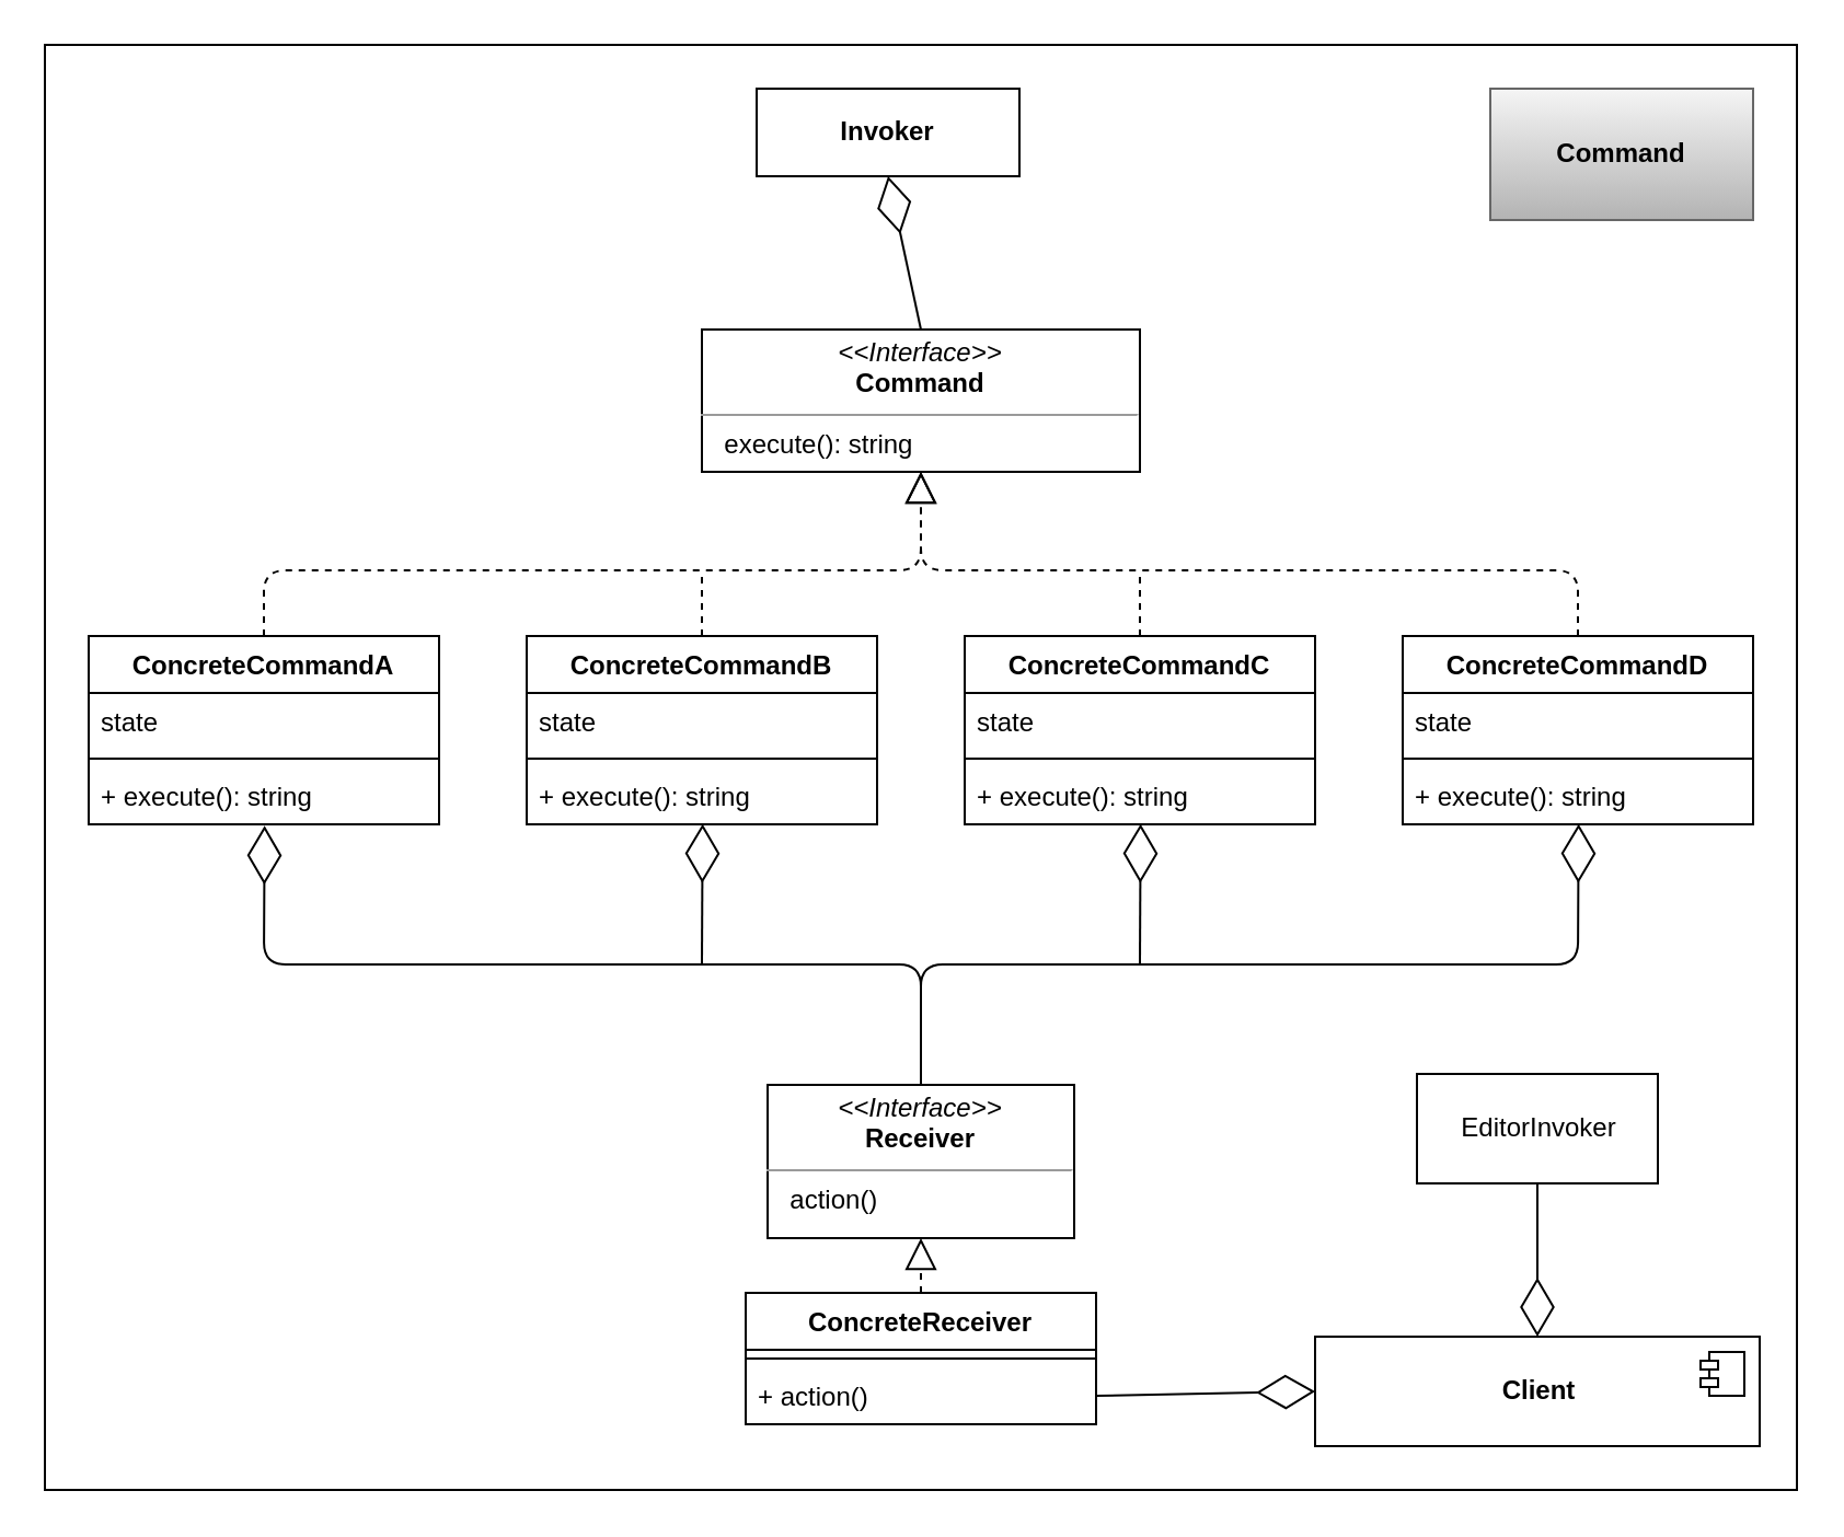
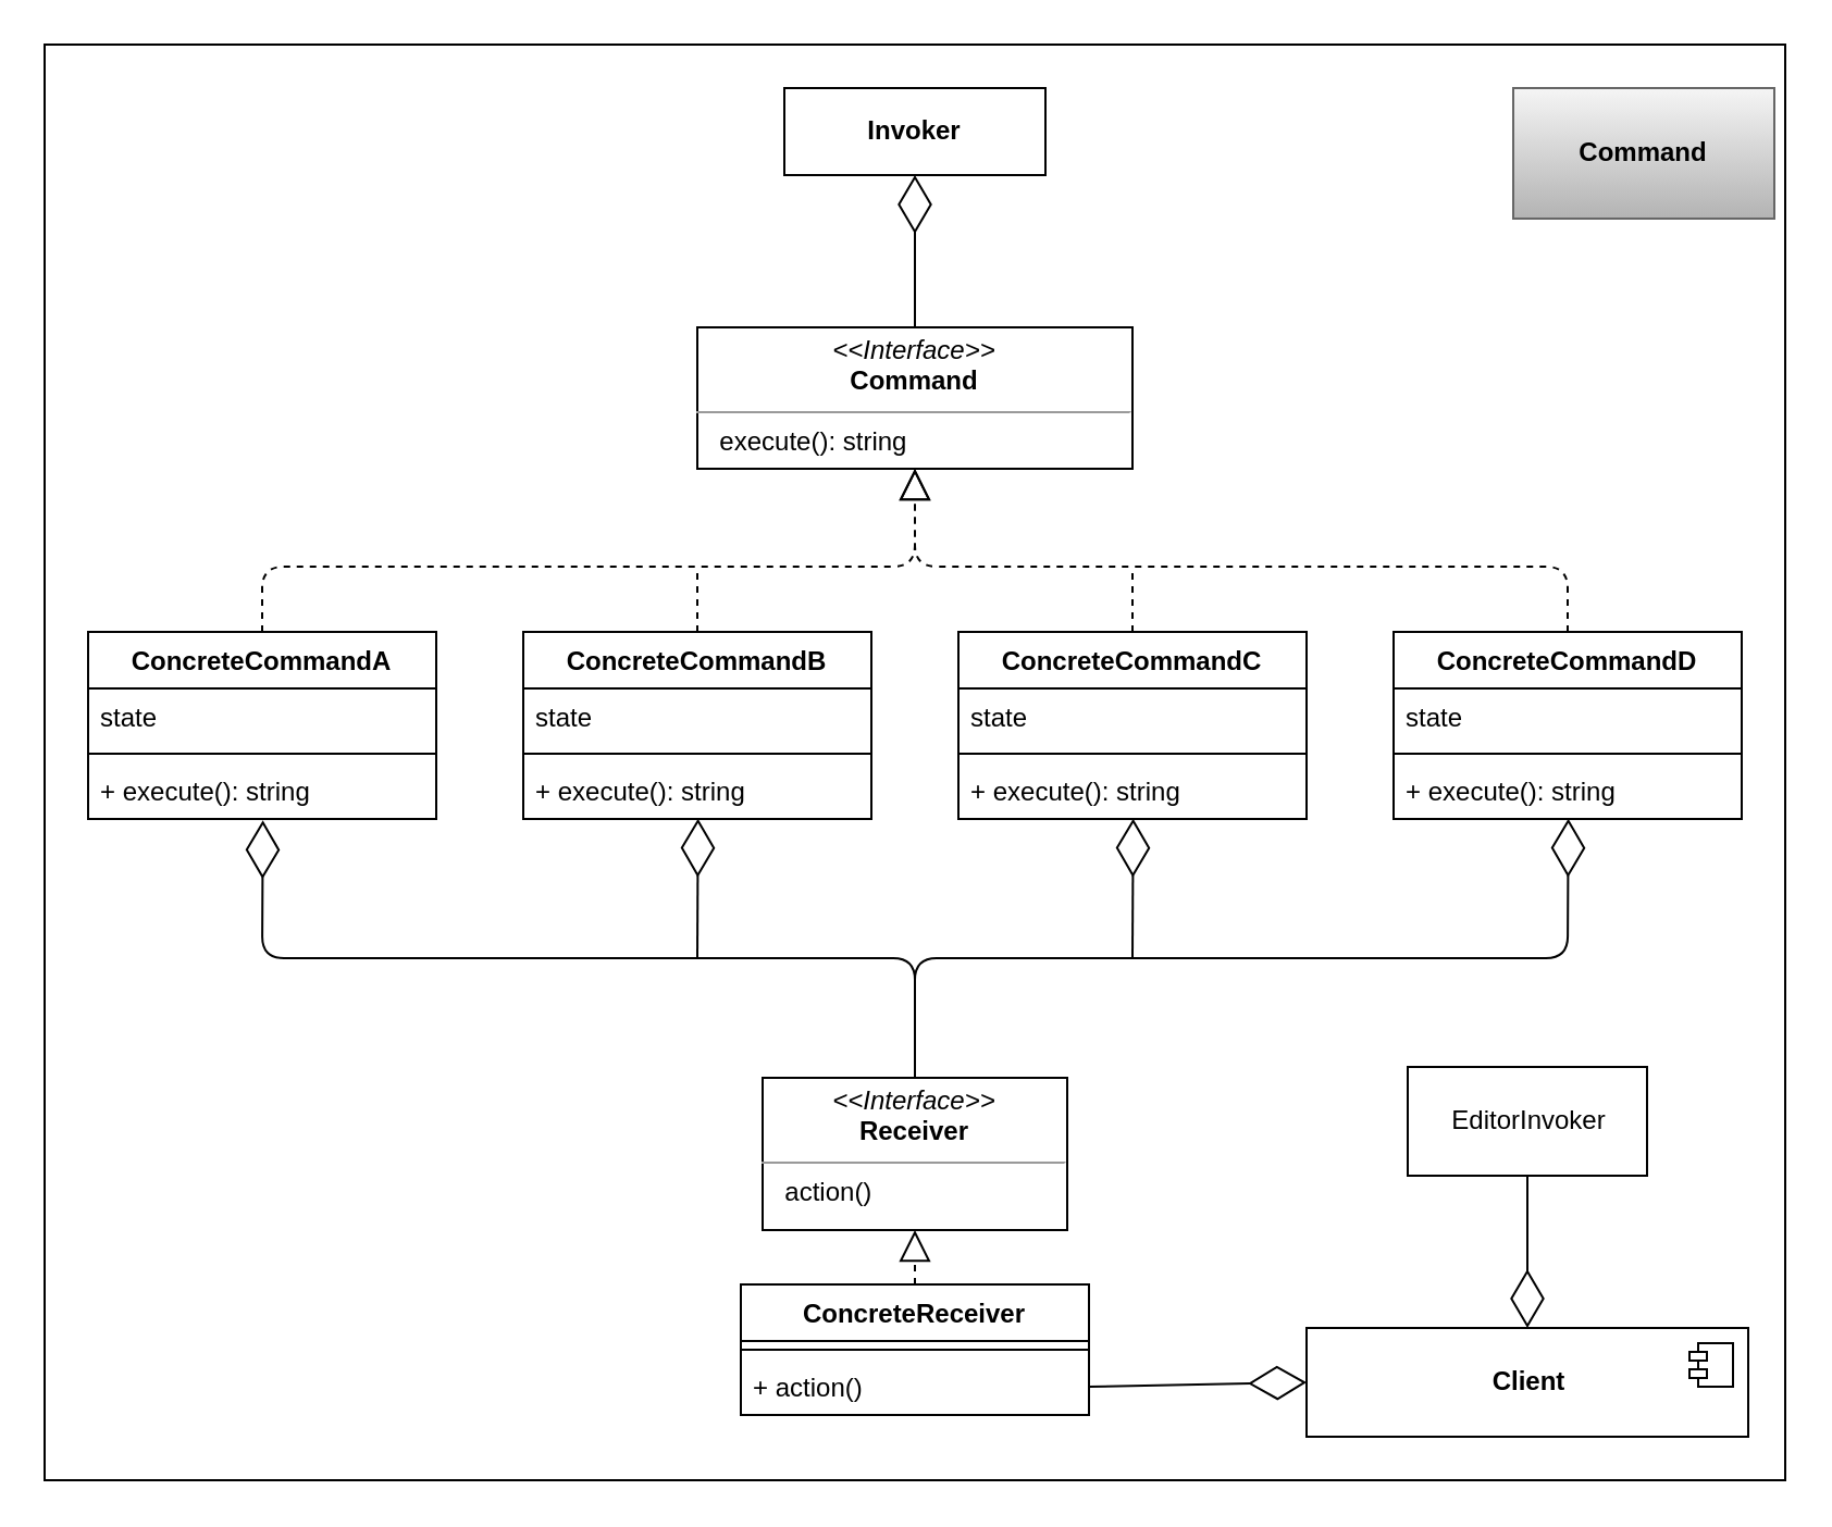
  <mxCell id="0" />
  <mxCell id="1" parent="0" />
  <mxCell id="2" value="" style="rounded=0;whiteSpace=wrap;html=1;" vertex="1" parent="1"><mxGeometry x="20" y="20" width="800" height="660" as="geometry" /></mxCell>
  <mxCell id="3" value="&lt;p style=&quot;margin: 0px ; margin-top: 4px ; text-align: center&quot;&gt;&lt;i&gt;&amp;lt;&amp;lt;Interface&amp;gt;&amp;gt;&lt;/i&gt;&lt;br&gt;&lt;b&gt;Command&lt;/b&gt;&lt;/p&gt;&lt;hr size=&quot;1&quot;&gt;&lt;p style=&quot;margin: 0px ; margin-left: 4px&quot;&gt;&amp;nbsp; execute(): string&lt;/p&gt;" style="verticalAlign=top;align=left;overflow=fill;fontSize=12;fontFamily=Helvetica;html=1;" parent="1" vertex="1"><mxGeometry x="320" y="150" width="200" height="65" as="geometry" /></mxCell>
  <mxCell id="4" value="ConcreteCommandB" style="swimlane;fontStyle=1;align=center;verticalAlign=top;childLayout=stackLayout;horizontal=1;startSize=26;horizontalStack=0;resizeParent=1;resizeParentMax=0;resizeLast=0;collapsible=1;marginBottom=0;" parent="1" vertex="1"><mxGeometry x="240" y="290" width="160" height="86" as="geometry" /></mxCell>
  <mxCell id="5" value="state" style="text;strokeColor=none;fillColor=none;align=left;verticalAlign=top;spacingLeft=4;spacingRight=4;overflow=hidden;rotatable=0;points=[[0,0.5],[1,0.5]];portConstraint=eastwest;" parent="4" vertex="1"><mxGeometry y="26" width="160" height="26" as="geometry" /></mxCell>
  <mxCell id="6" value="" style="line;strokeWidth=1;fillColor=none;align=left;verticalAlign=middle;spacingTop=-1;spacingLeft=3;spacingRight=3;rotatable=0;labelPosition=right;points=[];portConstraint=eastwest;" parent="4" vertex="1"><mxGeometry y="52" width="160" height="8" as="geometry" /></mxCell>
  <mxCell id="7" value="+ execute(): string" style="text;strokeColor=none;fillColor=none;align=left;verticalAlign=top;spacingLeft=4;spacingRight=4;overflow=hidden;rotatable=0;points=[[0,0.5],[1,0.5]];portConstraint=eastwest;" parent="4" vertex="1"><mxGeometry y="60" width="160" height="26" as="geometry" /></mxCell>
  <mxCell id="8" value="ConcreteCommandA" style="swimlane;fontStyle=1;align=center;verticalAlign=top;childLayout=stackLayout;horizontal=1;startSize=26;horizontalStack=0;resizeParent=1;resizeParentMax=0;resizeLast=0;collapsible=1;marginBottom=0;" parent="1" vertex="1"><mxGeometry x="40" y="290" width="160" height="86" as="geometry" /></mxCell>
  <mxCell id="9" value="state" style="text;strokeColor=none;fillColor=none;align=left;verticalAlign=top;spacingLeft=4;spacingRight=4;overflow=hidden;rotatable=0;points=[[0,0.5],[1,0.5]];portConstraint=eastwest;" parent="8" vertex="1"><mxGeometry y="26" width="160" height="26" as="geometry" /></mxCell>
  <mxCell id="10" value="" style="line;strokeWidth=1;fillColor=none;align=left;verticalAlign=middle;spacingTop=-1;spacingLeft=3;spacingRight=3;rotatable=0;labelPosition=right;points=[];portConstraint=eastwest;" parent="8" vertex="1"><mxGeometry y="52" width="160" height="8" as="geometry" /></mxCell>
  <mxCell id="11" value="+ execute(): string" style="text;strokeColor=none;fillColor=none;align=left;verticalAlign=top;spacingLeft=4;spacingRight=4;overflow=hidden;rotatable=0;points=[[0,0.5],[1,0.5]];portConstraint=eastwest;" parent="8" vertex="1"><mxGeometry y="60" width="160" height="26" as="geometry" /></mxCell>
  <mxCell id="12" value="ConcreteCommandC" style="swimlane;fontStyle=1;align=center;verticalAlign=top;childLayout=stackLayout;horizontal=1;startSize=26;horizontalStack=0;resizeParent=1;resizeParentMax=0;resizeLast=0;collapsible=1;marginBottom=0;" parent="1" vertex="1"><mxGeometry x="440" y="290" width="160" height="86" as="geometry" /></mxCell>
  <mxCell id="13" value="state" style="text;strokeColor=none;fillColor=none;align=left;verticalAlign=top;spacingLeft=4;spacingRight=4;overflow=hidden;rotatable=0;points=[[0,0.5],[1,0.5]];portConstraint=eastwest;" parent="12" vertex="1"><mxGeometry y="26" width="160" height="26" as="geometry" /></mxCell>
  <mxCell id="14" value="" style="line;strokeWidth=1;fillColor=none;align=left;verticalAlign=middle;spacingTop=-1;spacingLeft=3;spacingRight=3;rotatable=0;labelPosition=right;points=[];portConstraint=eastwest;" parent="12" vertex="1"><mxGeometry y="52" width="160" height="8" as="geometry" /></mxCell>
  <mxCell id="15" value="+ execute(): string" style="text;strokeColor=none;fillColor=none;align=left;verticalAlign=top;spacingLeft=4;spacingRight=4;overflow=hidden;rotatable=0;points=[[0,0.5],[1,0.5]];portConstraint=eastwest;" parent="12" vertex="1"><mxGeometry y="60" width="160" height="26" as="geometry" /></mxCell>
  <mxCell id="16" value="ConcreteCommandD" style="swimlane;fontStyle=1;align=center;verticalAlign=top;childLayout=stackLayout;horizontal=1;startSize=26;horizontalStack=0;resizeParent=1;resizeParentMax=0;resizeLast=0;collapsible=1;marginBottom=0;" parent="1" vertex="1"><mxGeometry x="640" y="290" width="160" height="86" as="geometry" /></mxCell>
  <mxCell id="17" value="state" style="text;strokeColor=none;fillColor=none;align=left;verticalAlign=top;spacingLeft=4;spacingRight=4;overflow=hidden;rotatable=0;points=[[0,0.5],[1,0.5]];portConstraint=eastwest;" parent="16" vertex="1"><mxGeometry y="26" width="160" height="26" as="geometry" /></mxCell>
  <mxCell id="18" value="" style="line;strokeWidth=1;fillColor=none;align=left;verticalAlign=middle;spacingTop=-1;spacingLeft=3;spacingRight=3;rotatable=0;labelPosition=right;points=[];portConstraint=eastwest;" parent="16" vertex="1"><mxGeometry y="52" width="160" height="8" as="geometry" /></mxCell>
  <mxCell id="19" value="+ execute(): string" style="text;strokeColor=none;fillColor=none;align=left;verticalAlign=top;spacingLeft=4;spacingRight=4;overflow=hidden;rotatable=0;points=[[0,0.5],[1,0.5]];portConstraint=eastwest;" parent="16" vertex="1"><mxGeometry y="60" width="160" height="26" as="geometry" /></mxCell>
  <mxCell id="20" value="" style="endArrow=block;dashed=1;endFill=0;endSize=12;html=1;entryX=0.5;entryY=1;entryDx=0;entryDy=0;exitX=0.5;exitY=0;exitDx=0;exitDy=0;" parent="1" source="8" target="3" edge="1"><mxGeometry width="160" relative="1" as="geometry"><mxPoint x="340" y="490" as="sourcePoint" /><mxPoint x="500" y="490" as="targetPoint" /><Array as="points"><mxPoint x="120" y="260" /><mxPoint x="420" y="260" /></Array></mxGeometry></mxCell>
  <mxCell id="21" value="" style="endArrow=block;dashed=1;endFill=0;endSize=12;html=1;exitX=0.5;exitY=0;exitDx=0;exitDy=0;entryX=0.5;entryY=1;entryDx=0;entryDy=0;" parent="1" source="16" target="3" edge="1"><mxGeometry width="160" relative="1" as="geometry"><mxPoint x="680" y="220" as="sourcePoint" /><mxPoint x="650" y="220" as="targetPoint" /><Array as="points"><mxPoint x="720" y="260" /><mxPoint x="420" y="260" /></Array></mxGeometry></mxCell>
  <mxCell id="22" value="" style="endArrow=none;dashed=1;html=1;exitX=0.5;exitY=0;exitDx=0;exitDy=0;" parent="1" source="4" edge="1"><mxGeometry width="50" height="50" relative="1" as="geometry"><mxPoint x="250" y="260" as="sourcePoint" /><mxPoint x="320" y="260" as="targetPoint" /></mxGeometry></mxCell>
  <mxCell id="23" value="" style="endArrow=none;dashed=1;html=1;exitX=0.5;exitY=0;exitDx=0;exitDy=0;" parent="1" source="12" edge="1"><mxGeometry width="50" height="50" relative="1" as="geometry"><mxPoint x="530" y="260" as="sourcePoint" /><mxPoint x="520" y="260" as="targetPoint" /></mxGeometry></mxCell>
  <mxCell id="24" value="" style="endArrow=diamondThin;endFill=0;endSize=24;html=1;exitX=0.5;exitY=0;exitDx=0;exitDy=0;entryX=0.5;entryY=1;entryDx=0;entryDy=0;" parent="1" source="3" target="38" edge="1"><mxGeometry width="160" relative="1" as="geometry"><mxPoint x="110" y="160" as="sourcePoint" /><mxPoint x="470" y="100" as="targetPoint" /></mxGeometry></mxCell>
  <mxCell id="25" value="&lt;p style=&quot;margin: 0px ; margin-top: 4px ; text-align: center&quot;&gt;&lt;i&gt;&amp;lt;&amp;lt;Interface&amp;gt;&amp;gt;&lt;/i&gt;&lt;br&gt;&lt;b&gt;Receiver&lt;/b&gt;&lt;/p&gt;&lt;hr size=&quot;1&quot;&gt;&lt;p style=&quot;margin: 0px ; margin-left: 4px&quot;&gt;&amp;nbsp; action()&lt;/p&gt;" style="verticalAlign=top;align=left;overflow=fill;fontSize=12;fontFamily=Helvetica;html=1;" parent="1" vertex="1"><mxGeometry x="350" y="495" width="140" height="70" as="geometry" /></mxCell>
  <mxCell id="26" value="" style="endArrow=diamondThin;endFill=0;endSize=24;html=1;entryX=0.502;entryY=1.026;entryDx=0;entryDy=0;entryPerimeter=0;exitX=0.5;exitY=0;exitDx=0;exitDy=0;" parent="1" source="25" target="11" edge="1"><mxGeometry width="160" relative="1" as="geometry"><mxPoint x="130" y="550" as="sourcePoint" /><mxPoint x="290" y="550" as="targetPoint" /><Array as="points"><mxPoint x="420" y="440" /><mxPoint x="120" y="440" /></Array></mxGeometry></mxCell>
  <mxCell id="27" value="" style="endArrow=diamondThin;endFill=0;endSize=24;html=1;entryX=0.502;entryY=0.994;entryDx=0;entryDy=0;entryPerimeter=0;exitX=0.5;exitY=0;exitDx=0;exitDy=0;" parent="1" source="25" target="19" edge="1"><mxGeometry width="160" relative="1" as="geometry"><mxPoint x="580" y="540" as="sourcePoint" /><mxPoint x="740" y="540" as="targetPoint" /><Array as="points"><mxPoint x="420" y="440" /><mxPoint x="720" y="440" /></Array></mxGeometry></mxCell>
  <mxCell id="28" value="" style="endArrow=diamondThin;endFill=0;endSize=24;html=1;entryX=0.502;entryY=0.994;entryDx=0;entryDy=0;entryPerimeter=0;" parent="1" target="7" edge="1"><mxGeometry width="160" relative="1" as="geometry"><mxPoint x="320" y="440" as="sourcePoint" /><mxPoint x="370" y="540" as="targetPoint" /></mxGeometry></mxCell>
  <mxCell id="29" value="" style="endArrow=diamondThin;endFill=0;endSize=24;html=1;entryX=0.502;entryY=0.994;entryDx=0;entryDy=0;entryPerimeter=0;" parent="1" target="15" edge="1"><mxGeometry width="160" relative="1" as="geometry"><mxPoint x="520" y="440" as="sourcePoint" /><mxPoint x="770" y="570" as="targetPoint" /></mxGeometry></mxCell>
  <mxCell id="30" value="ConcreteReceiver" style="swimlane;fontStyle=1;align=center;verticalAlign=top;childLayout=stackLayout;horizontal=1;startSize=26;horizontalStack=0;resizeParent=1;resizeParentMax=0;resizeLast=0;collapsible=1;marginBottom=0;" parent="1" vertex="1"><mxGeometry x="340" y="590" width="160" height="60" as="geometry" /></mxCell>
  <mxCell id="31" value="" style="line;strokeWidth=1;fillColor=none;align=left;verticalAlign=middle;spacingTop=-1;spacingLeft=3;spacingRight=3;rotatable=0;labelPosition=right;points=[];portConstraint=eastwest;" parent="30" vertex="1"><mxGeometry y="26" width="160" height="8" as="geometry" /></mxCell>
  <mxCell id="32" value="+ action()" style="text;strokeColor=none;fillColor=none;align=left;verticalAlign=top;spacingLeft=4;spacingRight=4;overflow=hidden;rotatable=0;points=[[0,0.5],[1,0.5]];portConstraint=eastwest;" parent="30" vertex="1"><mxGeometry y="34" width="160" height="26" as="geometry" /></mxCell>
  <mxCell id="33" value="" style="endArrow=block;dashed=1;endFill=0;endSize=12;html=1;entryX=0.5;entryY=1;entryDx=0;entryDy=0;exitX=0.5;exitY=0;exitDx=0;exitDy=0;" parent="1" source="30" target="25" edge="1"><mxGeometry width="160" relative="1" as="geometry"><mxPoint x="20" y="600" as="sourcePoint" /><mxPoint x="180" y="600" as="targetPoint" /></mxGeometry></mxCell>
  <mxCell id="34" value="Client" style="html=1;dropTarget=0;fontStyle=1" parent="1" vertex="1"><mxGeometry x="600" y="610" width="203" height="50" as="geometry" /></mxCell>
  <mxCell id="35" value="" style="shape=module;jettyWidth=8;jettyHeight=4;" parent="34" vertex="1"><mxGeometry x="1" width="20" height="20" relative="1" as="geometry"><mxPoint x="-27" y="7" as="offset" /></mxGeometry></mxCell>
  <mxCell id="36" value="EditorInvoker" style="html=1;" parent="1" vertex="1"><mxGeometry x="646.5" y="490" width="110" height="50" as="geometry" /></mxCell>
  <mxCell id="37" value="" style="endArrow=diamondThin;endFill=0;endSize=24;html=1;entryX=0.5;entryY=0;entryDx=0;entryDy=0;exitX=0.5;exitY=1;exitDx=0;exitDy=0;" parent="1" source="36" target="34" edge="1"><mxGeometry width="160" relative="1" as="geometry"><mxPoint x="550" y="560" as="sourcePoint" /><mxPoint x="710" y="560" as="targetPoint" /></mxGeometry></mxCell>
- <mxCell id="38" value="Invoker" style="rounded=0;whiteSpace=wrap;html=1;fontStyle=1" vertex="1" parent="1"><mxGeometry x="345" y="40" width="120" height="40" as="geometry" /></mxCell>
+ <mxCell id="38" value="Invoker" style="rounded=0;whiteSpace=wrap;html=1;fontStyle=1" vertex="1" parent="1"><mxGeometry x="360" y="40" width="120" height="40" as="geometry" /></mxCell>
  <mxCell id="39" value="" style="endArrow=diamondThin;endFill=0;endSize=24;html=1;entryX=0;entryY=0.5;entryDx=0;entryDy=0;exitX=1;exitY=0.5;exitDx=0;exitDy=0;" edge="1" parent="1" source="32" target="34"><mxGeometry width="160" relative="1" as="geometry"><mxPoint x="280" y="680" as="sourcePoint" /><mxPoint x="440" y="680" as="targetPoint" /></mxGeometry></mxCell>
- <mxCell id="40" value="Command" style="rounded=0;whiteSpace=wrap;html=1;fontStyle=1;gradientColor=#b3b3b3;fillColor=#f5f5f5;strokeColor=#666666;" vertex="1" parent="1"><mxGeometry x="680" y="40" width="120" height="60" as="geometry" /></mxCell>
+ <mxCell id="40" value="Command" style="rounded=0;whiteSpace=wrap;html=1;fontStyle=1;gradientColor=#b3b3b3;fillColor=#f5f5f5;strokeColor=#666666;" vertex="1" parent="1"><mxGeometry x="695" y="40" width="120" height="60" as="geometry" /></mxCell>
